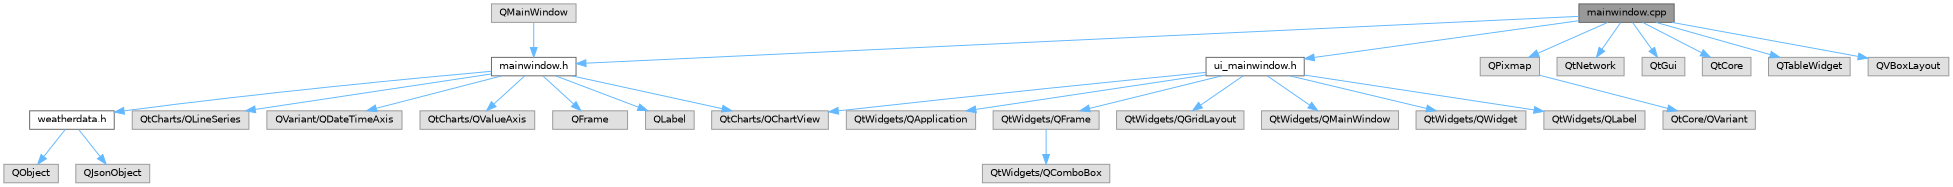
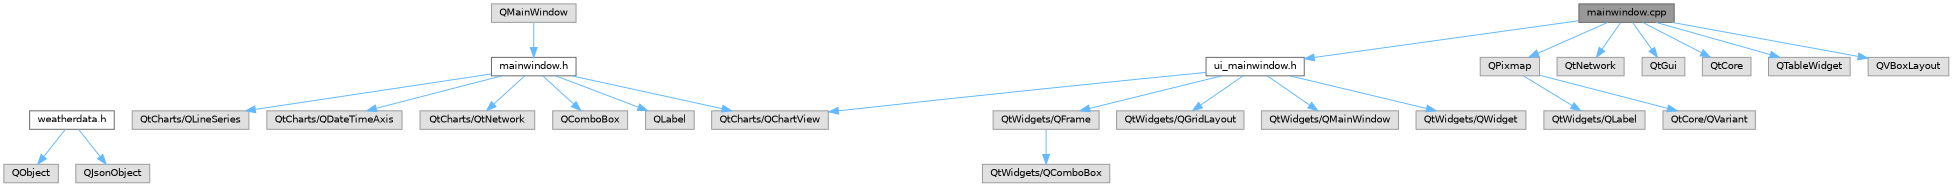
  digraph {
    node [color=grey60 fillcolor="#E0E0E0" fontname=Helvetica fontsize=10 shape=box style=filled]
    edge [color=steelblue1 fontname=Helvetica fontsize=10 labelfontname=Helvetica labelfontsize=10 style=solid]
    n1 [color=gray40 fillcolor=grey60 fontcolor=black height=0.2 label="mainwindow.cpp" width=0.4]
    n2 [color=grey40 fillcolor=white height=0.2 label="mainwindow.h" width=0.4]
    n3 [color=grey40 fillcolor=white height=0.2 label="ui_mainwindow.h" width=0.4]
    n4 [height=0.2 label=QPixmap width=0.4]
    n5 [height=0.2 label=QtNetwork width=0.4]
    n6 [height=0.2 label=QtGui width=0.4]
    n7 [height=0.2 label=QtCore width=0.4]
    n8 [height=0.2 label=QTableWidget width=0.4]
    n9 [height=0.2 label=QVBoxLayout width=0.4]
    n10 [color=grey40 fillcolor=white height=0.2 label="weatherdata.h" width=0.4]
    n11 [height=0.2 label="QtCharts/QChartView" width=0.4]
    n12 [height=0.2 label="QtCharts/QLineSeries" width=0.4]
-   n13 [height=0.2 label="QVariant/QDateTimeAxis" width=0.4]
-   n14 [height=0.2 label="QtCharts/QValueAxis" width=0.4]
-   n15 [height=0.2 label=QFrame width=0.4]
+   n13 [height=0.2 label="QtCharts/QDateTimeAxis" width=0.4]
+   n14 [height=0.2 label="QtCharts/QtNetwork" width=0.4]
+   n15 [height=0.2 label=QComboBox width=0.4]
    n16 [height=0.2 label=QLabel width=0.4]
-   n17 [height=0.2 label="QtWidgets/QApplication" width=0.4]
    n18 [height=0.2 label="QtWidgets/QFrame" width=0.4]
    n19 [height=0.2 label="QtWidgets/QGridLayout" width=0.4]
    n20 [height=0.2 label="QtWidgets/QLabel" width=0.4]
    n21 [height=0.2 label="QtWidgets/QMainWindow" width=0.4]
    n22 [height=0.2 label="QtWidgets/QWidget" width=0.4]
    n23 [height=0.2 label="QtCore/QVariant" width=0.4]
    n24 [height=0.2 label=QMainWindow width=0.4]
    n25 [height=0.2 label=QObject width=0.4]
    n26 [height=0.2 label=QJsonObject width=0.4]
    n27 [height=0.2 label="QtWidgets/QComboBox" width=0.4]
-   n1 -> n2
    n1 -> n3
    n1 -> n4
    n1 -> n5
    n1 -> n6
    n1 -> n7
    n1 -> n8
    n1 -> n9
-   n2 -> n10
    n2 -> n11
    n2 -> n12
    n2 -> n13
    n2 -> n14
    n2 -> n15
    n2 -> n16
    n3 -> n11
-   n3 -> n17
    n3 -> n18
    n3 -> n19
-   n3 -> n20
+   n4 -> n20
    n3 -> n21
    n3 -> n22
    n4 -> n23
    n10 -> n25
    n10 -> n26
    n18 -> n27
    n24 -> n2
  }
